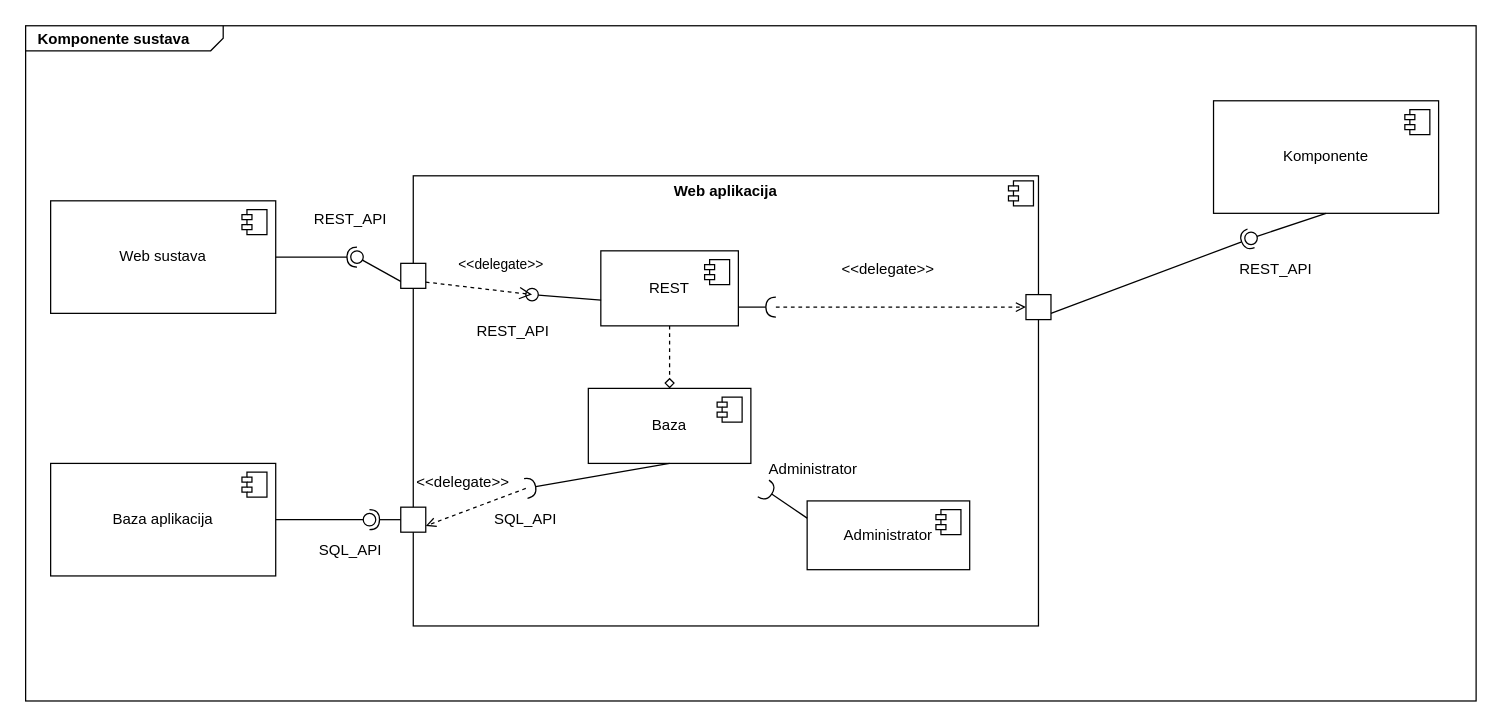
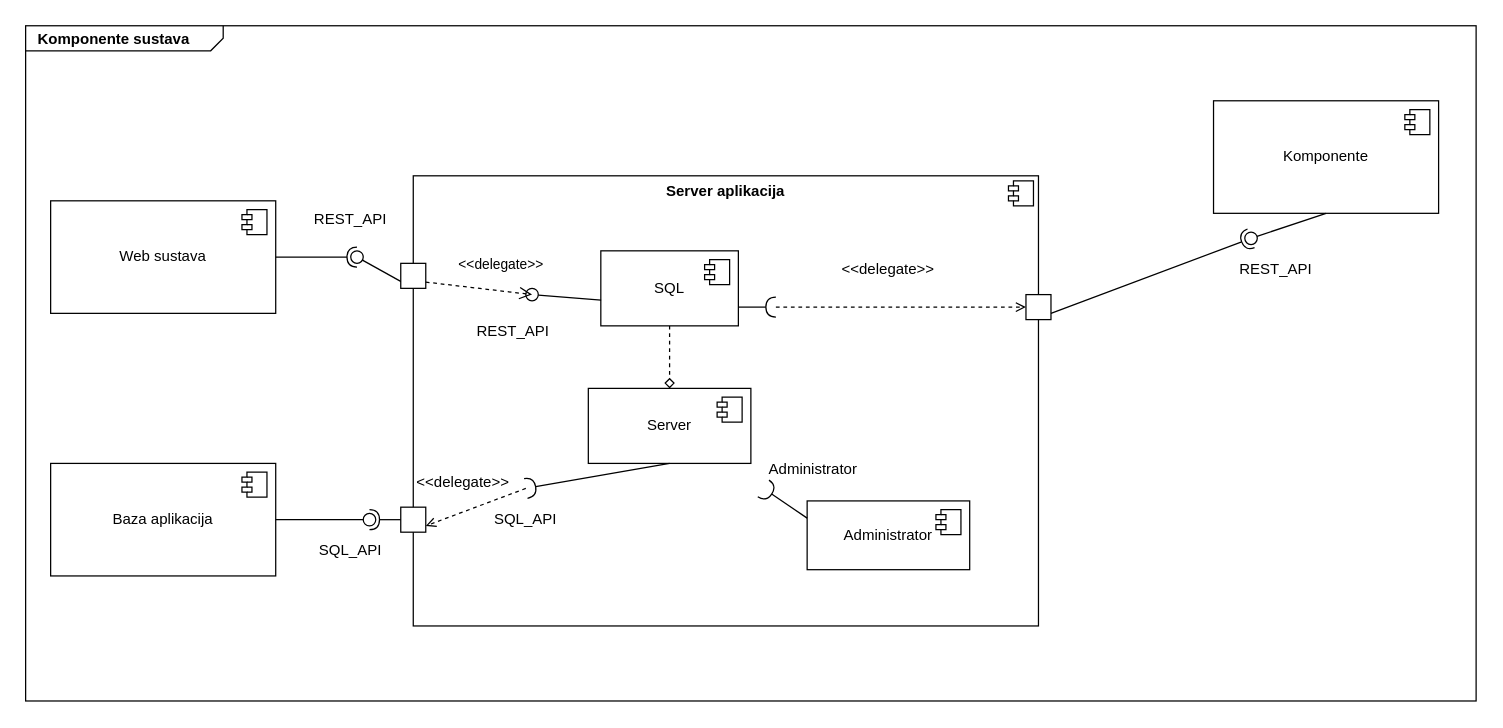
  <mxCell id="0" style=";html=1;" />
  <mxCell id="1" style=";html=1;" parent="0" />
  <mxCell id="2" value="&lt;p style=&quot;margin: 0px ; margin-top: 4px ; margin-left: 10px ; text-align: left&quot;&gt;&lt;b&gt;Komponente sustava&lt;/b&gt;&lt;/p&gt;" style="html=1;strokeWidth=1;shape=mxgraph.sysml.package;html=1;overflow=fill;whiteSpace=wrap;fillColor=none;gradientColor=none;fontSize=12;align=center;labelX=158;" parent="1" vertex="1"><mxGeometry x="20" y="20" width="1160" height="540" as="geometry" /></mxCell>
  <mxCell id="3" value="Web sustava" style="html=1;dropTarget=0;whiteSpace=wrap;" vertex="1" parent="1"><mxGeometry x="40" y="160" width="180" height="90" as="geometry" /></mxCell>
  <mxCell id="4" value="" style="shape=module;jettyWidth=8;jettyHeight=4;" vertex="1" parent="3"><mxGeometry x="1" width="20" height="20" relative="1" as="geometry"><mxPoint x="-27" y="7" as="offset" /></mxGeometry></mxCell>
  <mxCell id="5" value="Komponente" style="html=1;dropTarget=0;whiteSpace=wrap;" vertex="1" parent="1"><mxGeometry x="970" y="80" width="180" height="90" as="geometry" /></mxCell>
  <mxCell id="6" value="" style="shape=module;jettyWidth=8;jettyHeight=4;" vertex="1" parent="5"><mxGeometry x="1" width="20" height="20" relative="1" as="geometry"><mxPoint x="-27" y="7" as="offset" /></mxGeometry></mxCell>
  <mxCell id="7" value="Baza aplikacija" style="html=1;dropTarget=0;whiteSpace=wrap;" vertex="1" parent="1"><mxGeometry x="40" y="370" width="180" height="90" as="geometry" /></mxCell>
  <mxCell id="8" value="" style="shape=module;jettyWidth=8;jettyHeight=4;" vertex="1" parent="7"><mxGeometry x="1" width="20" height="20" relative="1" as="geometry"><mxPoint x="-27" y="7" as="offset" /></mxGeometry></mxCell>
- <mxCell id="9" value="&lt;p style=&quot;margin:0px;margin-top:6px;text-align:center;&quot;&gt;&lt;b&gt;Web aplikacija&lt;/b&gt;&lt;/p&gt;&lt;p style=&quot;margin:0px;margin-left:8px;&quot;&gt;&lt;br&gt;&lt;/p&gt;" style="align=left;overflow=fill;html=1;dropTarget=0;whiteSpace=wrap;" vertex="1" parent="1"><mxGeometry x="330" y="140" width="500" height="360" as="geometry" /></mxCell>
+ <mxCell id="9" value="&lt;p style=&quot;margin:0px;margin-top:6px;text-align:center;&quot;&gt;&lt;b&gt;Server aplikacija&lt;/b&gt;&lt;/p&gt;&lt;p style=&quot;margin:0px;margin-left:8px;&quot;&gt;&lt;br&gt;&lt;/p&gt;" style="align=left;overflow=fill;html=1;dropTarget=0;whiteSpace=wrap;" vertex="1" parent="1"><mxGeometry x="330" y="140" width="500" height="360" as="geometry" /></mxCell>
  <mxCell id="10" value="" style="shape=component;jettyWidth=8;jettyHeight=4;" vertex="1" parent="9"><mxGeometry x="1" width="20" height="20" relative="1" as="geometry"><mxPoint x="-24" y="4" as="offset" /></mxGeometry></mxCell>
  <mxCell id="11" value="" style="rounded=0;orthogonalLoop=1;jettySize=auto;html=1;endArrow=oval;endFill=0;sketch=0;sourcePerimeterSpacing=0;targetPerimeterSpacing=0;endSize=10;exitX=0;exitY=0.25;exitDx=0;exitDy=0;entryX=1.042;entryY=0.253;entryDx=0;entryDy=0;entryPerimeter=0;" edge="1" target="13" parent="1" source="9"><mxGeometry relative="1" as="geometry"><mxPoint x="580" y="355" as="sourcePoint" /></mxGeometry></mxCell>
  <mxCell id="12" value="" style="rounded=0;orthogonalLoop=1;jettySize=auto;html=1;endArrow=halfCircle;endFill=0;endSize=6;strokeWidth=1;sketch=0;exitX=1;exitY=0.5;exitDx=0;exitDy=0;entryX=0;entryY=0.206;entryDx=0;entryDy=0;entryPerimeter=0;" edge="1" parent="1" source="3" target="13"><mxGeometry relative="1" as="geometry"><mxPoint x="220" y="195" as="sourcePoint" /><mxPoint x="330" y="200" as="targetPoint" /></mxGeometry></mxCell>
  <mxCell id="13" value="" style="ellipse;whiteSpace=wrap;html=1;align=center;aspect=fixed;fillColor=none;strokeColor=none;resizable=0;perimeter=centerPerimeter;rotatable=0;allowArrows=0;points=[];outlineConnect=1;" vertex="1" parent="1"><mxGeometry x="280" y="200" width="10" height="10" as="geometry" /></mxCell>
  <mxCell id="14" value="REST_API" style="text;html=1;strokeColor=none;fillColor=none;align=center;verticalAlign=middle;whiteSpace=wrap;rounded=0;" vertex="1" parent="1"><mxGeometry x="250" y="160" width="60" height="30" as="geometry" /></mxCell>
  <mxCell id="15" value="" style="whiteSpace=wrap;html=1;aspect=fixed;" vertex="1" parent="1"><mxGeometry x="320" y="210" width="20" height="20" as="geometry" /></mxCell>
  <mxCell id="16" value="&amp;lt;&amp;lt;delegate&amp;gt;&amp;gt;" style="html=1;verticalAlign=bottom;endArrow=open;dashed=1;endSize=8;curved=0;rounded=0;exitX=1;exitY=0.75;exitDx=0;exitDy=0;entryX=-0.295;entryY=0.514;entryDx=0;entryDy=0;entryPerimeter=0;" edge="1" parent="1" source="15" target="21"><mxGeometry x="0.378" y="12" relative="1" as="geometry"><mxPoint x="600" y="260" as="sourcePoint" /><mxPoint x="520" y="260" as="targetPoint" /><mxPoint as="offset" /></mxGeometry></mxCell>
  <mxCell id="17" value="" style="edgeStyle=orthogonalEdgeStyle;rounded=0;orthogonalLoop=1;jettySize=auto;html=1;dashed=1;endArrow=diamond;endFill=0;" edge="1" parent="1" source="18" target="22"><mxGeometry relative="1" as="geometry" /></mxCell>
- <mxCell id="18" value="REST" style="html=1;dropTarget=0;whiteSpace=wrap;" vertex="1" parent="1"><mxGeometry x="480" y="200" width="110" height="60" as="geometry" /></mxCell>
+ <mxCell id="18" value="SQL" style="html=1;dropTarget=0;whiteSpace=wrap;" vertex="1" parent="1"><mxGeometry x="480" y="200" width="110" height="60" as="geometry" /></mxCell>
  <mxCell id="19" value="" style="shape=module;jettyWidth=8;jettyHeight=4;" vertex="1" parent="18"><mxGeometry x="1" width="20" height="20" relative="1" as="geometry"><mxPoint x="-27" y="7" as="offset" /></mxGeometry></mxCell>
  <mxCell id="20" value="" style="rounded=0;orthogonalLoop=1;jettySize=auto;html=1;endArrow=oval;endFill=0;sketch=0;sourcePerimeterSpacing=0;targetPerimeterSpacing=0;endSize=10;exitX=0.002;exitY=0.657;exitDx=0;exitDy=0;exitPerimeter=0;" edge="1" target="21" parent="1" source="18"><mxGeometry relative="1" as="geometry"><mxPoint x="540" y="255" as="sourcePoint" /><Array as="points"><mxPoint x="425" y="235" /></Array></mxGeometry></mxCell>
  <mxCell id="21" value="" style="ellipse;whiteSpace=wrap;html=1;align=center;aspect=fixed;fillColor=none;strokeColor=none;resizable=0;perimeter=centerPerimeter;rotatable=0;allowArrows=0;points=[];outlineConnect=1;" vertex="1" parent="1"><mxGeometry x="420" y="230" width="10" height="10" as="geometry" /></mxCell>
- <mxCell id="22" value="Baza" style="html=1;dropTarget=0;whiteSpace=wrap;" vertex="1" parent="1"><mxGeometry x="470" y="310" width="130" height="60" as="geometry" /></mxCell>
+ <mxCell id="22" value="Server" style="html=1;dropTarget=0;whiteSpace=wrap;" vertex="1" parent="1"><mxGeometry x="470" y="310" width="130" height="60" as="geometry" /></mxCell>
  <mxCell id="23" value="" style="shape=module;jettyWidth=8;jettyHeight=4;" vertex="1" parent="22"><mxGeometry x="1" width="20" height="20" relative="1" as="geometry"><mxPoint x="-27" y="7" as="offset" /></mxGeometry></mxCell>
  <mxCell id="24" value="REST_API" style="text;html=1;strokeColor=none;fillColor=none;align=center;verticalAlign=middle;whiteSpace=wrap;rounded=0;" vertex="1" parent="1"><mxGeometry x="380" y="250" width="60" height="30" as="geometry" /></mxCell>
  <mxCell id="25" value="" style="rounded=0;orthogonalLoop=1;jettySize=auto;html=1;endArrow=halfCircle;endFill=0;endSize=6;strokeWidth=1;sketch=0;fontSize=12;curved=1;exitX=0.5;exitY=1;exitDx=0;exitDy=0;" edge="1" parent="1" source="22"><mxGeometry relative="1" as="geometry"><mxPoint x="455" y="375" as="sourcePoint" /><mxPoint x="420" y="390" as="targetPoint" /><Array as="points"><mxPoint x="420" y="390" /></Array></mxGeometry></mxCell>
  <mxCell id="26" value="" style="ellipse;whiteSpace=wrap;html=1;align=center;aspect=fixed;fillColor=none;strokeColor=none;resizable=0;perimeter=centerPerimeter;rotatable=0;allowArrows=0;points=[];outlineConnect=1;" vertex="1" parent="1"><mxGeometry x="430" y="370" width="10" height="10" as="geometry" /></mxCell>
  <mxCell id="27" value="" style="whiteSpace=wrap;html=1;aspect=fixed;" vertex="1" parent="1"><mxGeometry x="320" y="405" width="20" height="20" as="geometry" /></mxCell>
  <mxCell id="28" value="" style="endArrow=open;html=1;rounded=0;entryX=1;entryY=0.75;entryDx=0;entryDy=0;endFill=0;dashed=1;" edge="1" parent="1" target="27"><mxGeometry width="50" height="50" relative="1" as="geometry"><mxPoint x="420" y="390" as="sourcePoint" /><mxPoint x="350" y="210" as="targetPoint" /></mxGeometry></mxCell>
  <mxCell id="29" value="&amp;lt;&amp;lt;delegate&amp;gt;&amp;gt;" style="text;html=1;strokeColor=none;fillColor=none;align=center;verticalAlign=middle;whiteSpace=wrap;rounded=0;" vertex="1" parent="1"><mxGeometry x="340" y="370" width="60" height="30" as="geometry" /></mxCell>
  <mxCell id="30" value="" style="ellipse;whiteSpace=wrap;html=1;align=center;aspect=fixed;fillColor=none;strokeColor=none;resizable=0;perimeter=centerPerimeter;rotatable=0;allowArrows=0;points=[];outlineConnect=1;" vertex="1" parent="1"><mxGeometry x="310" y="230" width="10" height="10" as="geometry" /></mxCell>
  <mxCell id="31" value="" style="rounded=0;orthogonalLoop=1;jettySize=auto;html=1;endArrow=halfCircle;endFill=0;endSize=6;strokeWidth=1;sketch=0;exitX=0;exitY=0.5;exitDx=0;exitDy=0;" edge="1" target="33" parent="1" source="27"><mxGeometry relative="1" as="geometry"><mxPoint x="320" y="425" as="sourcePoint" /></mxGeometry></mxCell>
  <mxCell id="32" value="" style="rounded=0;orthogonalLoop=1;jettySize=auto;html=1;endArrow=oval;endFill=0;sketch=0;sourcePerimeterSpacing=0;targetPerimeterSpacing=0;endSize=10;exitX=1;exitY=0.5;exitDx=0;exitDy=0;" edge="1" target="33" parent="1" source="7"><mxGeometry relative="1" as="geometry"><mxPoint x="280" y="425" as="sourcePoint" /></mxGeometry></mxCell>
  <mxCell id="33" value="" style="ellipse;whiteSpace=wrap;html=1;align=center;aspect=fixed;fillColor=none;strokeColor=none;resizable=0;perimeter=centerPerimeter;rotatable=0;allowArrows=0;points=[];outlineConnect=1;" vertex="1" parent="1"><mxGeometry x="290" y="410" width="10" height="10" as="geometry" /></mxCell>
  <mxCell id="34" value="SQL_API" style="text;html=1;strokeColor=none;fillColor=none;align=center;verticalAlign=middle;whiteSpace=wrap;rounded=0;" vertex="1" parent="1"><mxGeometry x="250" y="425" width="60" height="30" as="geometry" /></mxCell>
  <mxCell id="35" value="SQL_API" style="text;html=1;strokeColor=none;fillColor=none;align=center;verticalAlign=middle;whiteSpace=wrap;rounded=0;" vertex="1" parent="1"><mxGeometry x="390" y="400" width="60" height="30" as="geometry" /></mxCell>
  <mxCell id="36" value="" style="whiteSpace=wrap;html=1;aspect=fixed;" vertex="1" parent="1"><mxGeometry x="820" y="235" width="20" height="20" as="geometry" /></mxCell>
  <mxCell id="37" value="" style="rounded=0;orthogonalLoop=1;jettySize=auto;html=1;endArrow=halfCircle;endFill=0;endSize=6;strokeWidth=1;sketch=0;exitX=1;exitY=0.75;exitDx=0;exitDy=0;" edge="1" parent="1" source="36"><mxGeometry relative="1" as="geometry"><mxPoint x="650" y="305" as="sourcePoint" /><mxPoint x="1000" y="190" as="targetPoint" /></mxGeometry></mxCell>
  <mxCell id="38" value="" style="rounded=0;orthogonalLoop=1;jettySize=auto;html=1;endArrow=oval;endFill=0;sketch=0;sourcePerimeterSpacing=0;targetPerimeterSpacing=0;endSize=10;exitX=0.5;exitY=1;exitDx=0;exitDy=0;" edge="1" parent="1" source="5"><mxGeometry relative="1" as="geometry"><mxPoint x="610" y="305" as="sourcePoint" /><mxPoint x="1000" y="190" as="targetPoint" /></mxGeometry></mxCell>
  <mxCell id="39" value="" style="ellipse;whiteSpace=wrap;html=1;align=center;aspect=fixed;fillColor=none;strokeColor=none;resizable=0;perimeter=centerPerimeter;rotatable=0;allowArrows=0;points=[];outlineConnect=1;" vertex="1" parent="1"><mxGeometry x="625" y="300" width="10" height="10" as="geometry" /></mxCell>
  <mxCell id="40" value="" style="rounded=0;orthogonalLoop=1;jettySize=auto;html=1;endArrow=halfCircle;endFill=0;endSize=6;strokeWidth=1;sketch=0;fontSize=12;curved=1;exitX=1;exitY=0.75;exitDx=0;exitDy=0;" edge="1" target="41" parent="1" source="18"><mxGeometry relative="1" as="geometry"><mxPoint x="635" y="305" as="sourcePoint" /></mxGeometry></mxCell>
  <mxCell id="41" value="" style="ellipse;whiteSpace=wrap;html=1;align=center;aspect=fixed;fillColor=none;strokeColor=none;resizable=0;perimeter=centerPerimeter;rotatable=0;allowArrows=0;points=[];outlineConnect=1;" vertex="1" parent="1"><mxGeometry x="615" y="240" width="10" height="10" as="geometry" /></mxCell>
  <mxCell id="42" value="" style="endArrow=open;html=1;rounded=0;entryX=0;entryY=0.5;entryDx=0;entryDy=0;exitX=1.147;exitY=0.558;exitDx=0;exitDy=0;exitPerimeter=0;endFill=0;dashed=1;" edge="1" parent="1" source="41" target="36"><mxGeometry width="50" height="50" relative="1" as="geometry"><mxPoint x="600" y="330" as="sourcePoint" /><mxPoint x="650" y="280" as="targetPoint" /></mxGeometry></mxCell>
  <mxCell id="43" value="&amp;lt;&amp;lt;delegate&amp;gt;&amp;gt;" style="text;html=1;strokeColor=none;fillColor=none;align=center;verticalAlign=middle;whiteSpace=wrap;rounded=0;" vertex="1" parent="1"><mxGeometry x="680" y="200" width="60" height="30" as="geometry" /></mxCell>
  <mxCell id="44" value="REST_API" style="text;html=1;strokeColor=none;fillColor=none;align=center;verticalAlign=middle;whiteSpace=wrap;rounded=0;" vertex="1" parent="1"><mxGeometry x="990" y="200" width="60" height="30" as="geometry" /></mxCell>
  <mxCell id="45" value="Administrator" style="html=1;dropTarget=0;whiteSpace=wrap;" vertex="1" parent="1"><mxGeometry x="645" y="400" width="130" height="55" as="geometry" /></mxCell>
  <mxCell id="46" value="" style="shape=module;jettyWidth=8;jettyHeight=4;" vertex="1" parent="45"><mxGeometry x="1" width="20" height="20" relative="1" as="geometry"><mxPoint x="-27" y="7" as="offset" /></mxGeometry></mxCell>
  <mxCell id="47" value="" style="rounded=0;orthogonalLoop=1;jettySize=auto;html=1;endArrow=halfCircle;endFill=0;endSize=6;strokeWidth=1;sketch=0;exitX=0;exitY=0.25;exitDx=0;exitDy=0;" edge="1" parent="1" source="45"><mxGeometry relative="1" as="geometry"><mxPoint x="630" y="325" as="sourcePoint" /><mxPoint x="610" y="390" as="targetPoint" /></mxGeometry></mxCell>
  <mxCell id="48" value="" style="ellipse;whiteSpace=wrap;html=1;align=center;aspect=fixed;fillColor=none;strokeColor=none;resizable=0;perimeter=centerPerimeter;rotatable=0;allowArrows=0;points=[];outlineConnect=1;" vertex="1" parent="1"><mxGeometry x="605" y="320" width="10" height="10" as="geometry" /></mxCell>
  <mxCell id="49" value="Administrator" style="text;html=1;strokeColor=none;fillColor=none;align=center;verticalAlign=middle;whiteSpace=wrap;rounded=0;" vertex="1" parent="1"><mxGeometry x="620" y="360" width="60" height="30" as="geometry" /></mxCell>
